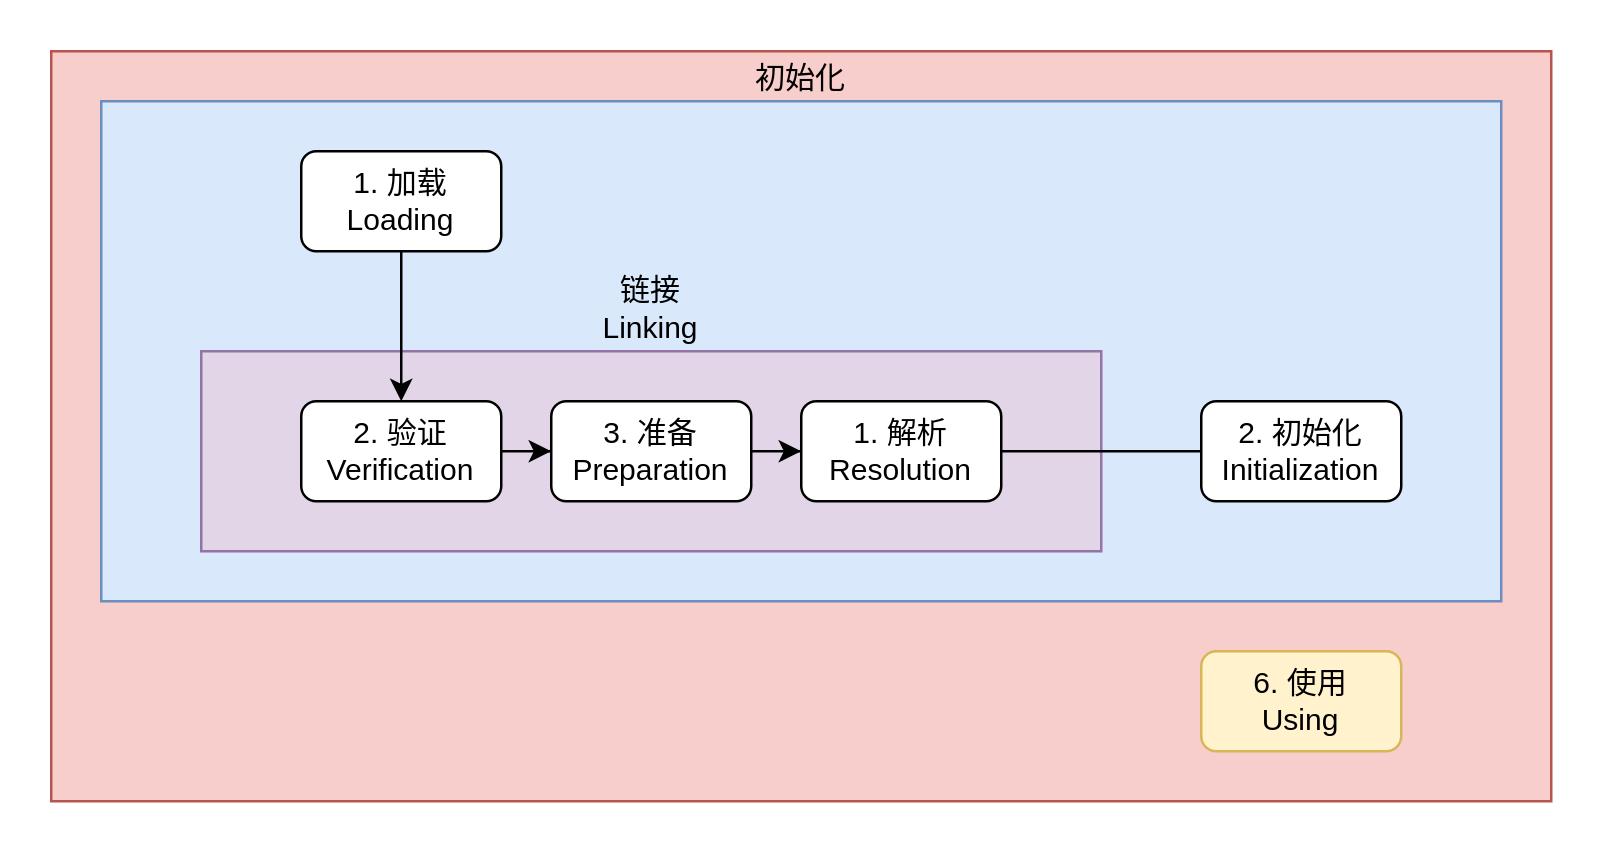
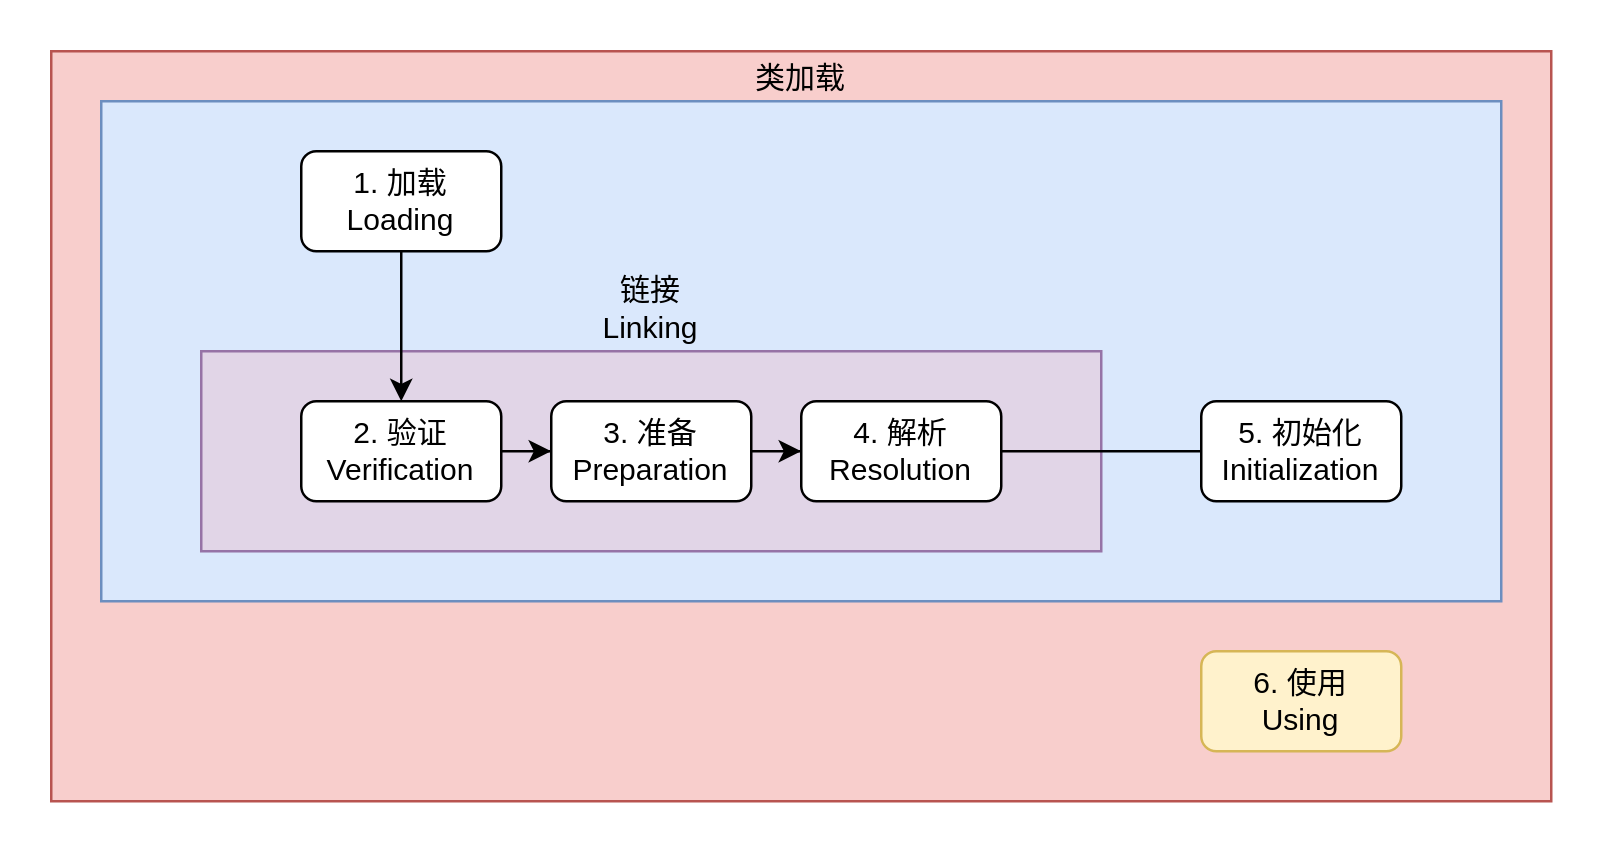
  <mxCell id="0" />
  <mxCell id="1" parent="0" />
  <mxCell id="2" value="" style="rounded=0;whiteSpace=wrap;html=1;fillColor=#f8cecc;strokeColor=#b85450;comic=0;" vertex="1" parent="1"><mxGeometry x="20" y="20" width="600" height="300" as="geometry" /></mxCell>
- <mxCell id="3" value="初始化" style="rounded=0;whiteSpace=wrap;html=1;labelPosition=center;verticalLabelPosition=top;align=center;verticalAlign=bottom;fillColor=#dae8fc;strokeColor=#6c8ebf;comic=0;" vertex="1" parent="1"><mxGeometry x="40" y="40" width="560" height="200" as="geometry" /></mxCell>
+ <mxCell id="3" value="类加载" style="rounded=0;whiteSpace=wrap;html=1;labelPosition=center;verticalLabelPosition=top;align=center;verticalAlign=bottom;fillColor=#dae8fc;strokeColor=#6c8ebf;comic=0;" vertex="1" parent="1"><mxGeometry x="40" y="40" width="560" height="200" as="geometry" /></mxCell>
  <mxCell id="4" value="1. 加载&lt;br&gt;Loading" style="rounded=1;whiteSpace=wrap;html=1;comic=0;" vertex="1" parent="1"><mxGeometry x="120" y="60" width="80" height="40" as="geometry" /></mxCell>
  <mxCell id="5" value="链接&lt;br&gt;Linking" style="rounded=0;whiteSpace=wrap;html=1;labelPosition=center;verticalLabelPosition=top;align=center;verticalAlign=bottom;fillColor=#e1d5e7;strokeColor=#9673a6;comic=0;" vertex="1" parent="1"><mxGeometry x="80" y="140" width="360" height="80" as="geometry" /></mxCell>
- <mxCell id="6" value="2. 初始化&lt;br&gt;Initialization" style="rounded=1;whiteSpace=wrap;html=1;comic=0;" vertex="1" parent="1"><mxGeometry x="480" y="160" width="80" height="40" as="geometry" /></mxCell>
+ <mxCell id="6" value="5. 初始化&lt;br&gt;Initialization" style="rounded=1;whiteSpace=wrap;html=1;comic=0;" vertex="1" parent="1"><mxGeometry x="480" y="160" width="80" height="40" as="geometry" /></mxCell>
  <mxCell id="7" value="6. 使用&lt;br&gt;Using" style="rounded=1;whiteSpace=wrap;html=1;fillColor=#fff2cc;strokeColor=#d6b656;comic=0;" vertex="1" parent="1"><mxGeometry x="480" y="260" width="80" height="40" as="geometry" /></mxCell>
  <mxCell id="8" style="edgeStyle=orthogonalEdgeStyle;rounded=0;orthogonalLoop=1;jettySize=auto;html=1;entryX=0;entryY=0.5;entryDx=0;entryDy=0;comic=0;" edge="1" parent="1" source="9" target="11"><mxGeometry relative="1" as="geometry" /></mxCell>
  <mxCell id="9" value="2. 验证&lt;br&gt;Verification" style="rounded=1;whiteSpace=wrap;html=1;comic=0;" vertex="1" parent="1"><mxGeometry x="120" y="160" width="80" height="40" as="geometry" /></mxCell>
  <mxCell id="10" value="" style="edgeStyle=orthogonalEdgeStyle;rounded=0;orthogonalLoop=1;jettySize=auto;html=1;comic=0;" edge="1" parent="1" source="11" target="12"><mxGeometry relative="1" as="geometry" /></mxCell>
  <mxCell id="11" value="3. 准备&lt;br&gt;Preparation" style="rounded=1;whiteSpace=wrap;html=1;comic=0;" vertex="1" parent="1"><mxGeometry x="220" y="160" width="80" height="40" as="geometry" /></mxCell>
- <mxCell id="12" value="1. 解析&lt;br&gt;Resolution" style="rounded=1;whiteSpace=wrap;html=1;comic=0;" vertex="1" parent="1"><mxGeometry x="320" y="160" width="80" height="40" as="geometry" /></mxCell>
+ <mxCell id="12" value="4. 解析&lt;br&gt;Resolution" style="rounded=1;whiteSpace=wrap;html=1;comic=0;" vertex="1" parent="1"><mxGeometry x="320" y="160" width="80" height="40" as="geometry" /></mxCell>
  <mxCell id="13" style="edgeStyle=orthogonalEdgeStyle;rounded=0;orthogonalLoop=1;jettySize=auto;html=1;entryX=0.5;entryY=0;entryDx=0;entryDy=0;comic=0;" edge="1" parent="1" source="4" target="9"><mxGeometry relative="1" as="geometry"><Array as="points" /></mxGeometry></mxCell>
  <mxCell id="14" style="edgeStyle=orthogonalEdgeStyle;rounded=0;orthogonalLoop=1;jettySize=auto;html=1;comic=0;endArrow=none;" edge="1" parent="1" source="12" target="6"><mxGeometry relative="1" as="geometry" /></mxCell>
